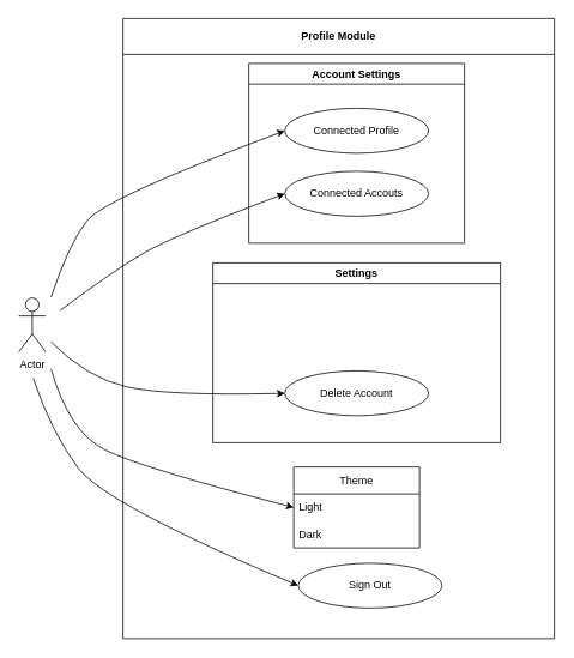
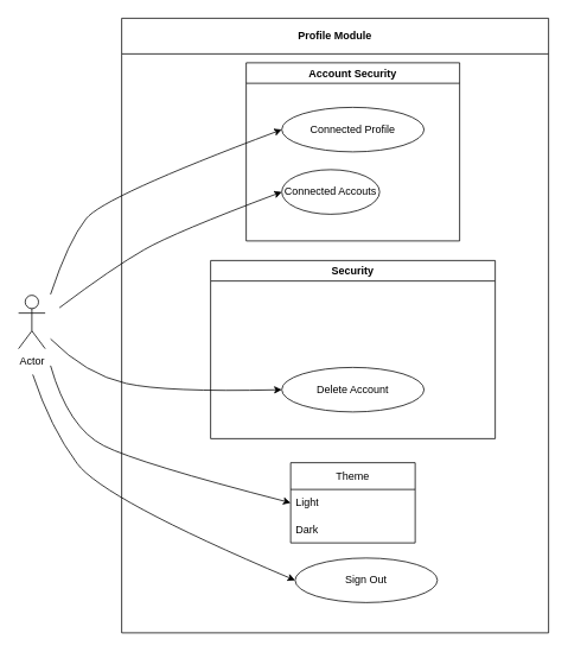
  <mxCell id="0" />
  <mxCell id="1" parent="0" />
  <mxCell id="2" value="Profile Module" style="swimlane;whiteSpace=wrap;html=1;startSize=40;" vertex="1" parent="1"><mxGeometry x="136" y="20" width="480" height="690" as="geometry" /></mxCell>
- <mxCell id="3" value="Account Settings" style="swimlane;whiteSpace=wrap;html=1;" vertex="1" parent="2"><mxGeometry x="140" y="50" width="240" height="200" as="geometry" /></mxCell>
+ <mxCell id="3" value="Account Security" style="swimlane;whiteSpace=wrap;html=1;" vertex="1" parent="2"><mxGeometry x="140" y="50" width="240" height="200" as="geometry" /></mxCell>
  <mxCell id="4" value="Connected Profile" style="ellipse;whiteSpace=wrap;html=1;" vertex="1" parent="3"><mxGeometry x="40" y="50" width="160" height="50" as="geometry" /></mxCell>
- <mxCell id="5" value="Connected Accouts" style="ellipse;whiteSpace=wrap;html=1;" vertex="1" parent="3"><mxGeometry x="40" y="120" width="160" height="50" as="geometry" /></mxCell>
- <mxCell id="6" value="Settings" style="swimlane;whiteSpace=wrap;html=1;" vertex="1" parent="2"><mxGeometry x="100" y="272" width="320" height="200" as="geometry" /></mxCell>
+ <mxCell id="5" value="Connected Accouts" style="ellipse;whiteSpace=wrap;html=1;" vertex="1" parent="3"><mxGeometry x="40" y="120" width="110" height="50" as="geometry" /></mxCell>
+ <mxCell id="6" value="Security" style="swimlane;whiteSpace=wrap;html=1;" vertex="1" parent="2"><mxGeometry x="100" y="272" width="320" height="200" as="geometry" /></mxCell>
  <mxCell id="7" value="Delete Account" style="ellipse;whiteSpace=wrap;html=1;" vertex="1" parent="6"><mxGeometry x="80" y="120" width="160" height="50" as="geometry" /></mxCell>
  <mxCell id="8" value="Sign Out" style="ellipse;whiteSpace=wrap;html=1;" vertex="1" parent="2"><mxGeometry x="195" y="606" width="160" height="50" as="geometry" /></mxCell>
  <mxCell id="9" value="Theme" style="swimlane;fontStyle=0;childLayout=stackLayout;horizontal=1;startSize=30;horizontalStack=0;resizeParent=1;resizeParentMax=0;resizeLast=0;collapsible=1;marginBottom=0;whiteSpace=wrap;html=1;" vertex="1" parent="2"><mxGeometry x="190" y="499" width="140" height="90" as="geometry" /></mxCell>
  <mxCell id="10" value="Light" style="text;strokeColor=none;fillColor=none;align=left;verticalAlign=middle;spacingLeft=4;spacingRight=4;overflow=hidden;points=[[0,0.5],[1,0.5]];portConstraint=eastwest;rotatable=0;whiteSpace=wrap;html=1;" vertex="1" parent="9"><mxGeometry y="30" width="140" height="30" as="geometry" /></mxCell>
  <mxCell id="11" value="Dark" style="text;strokeColor=none;fillColor=none;align=left;verticalAlign=middle;spacingLeft=4;spacingRight=4;overflow=hidden;points=[[0,0.5],[1,0.5]];portConstraint=eastwest;rotatable=0;whiteSpace=wrap;html=1;" vertex="1" parent="9"><mxGeometry y="60" width="140" height="30" as="geometry" /></mxCell>
  <mxCell id="12" value="" style="curved=1;endArrow=classic;html=1;rounded=0;entryX=0;entryY=0.5;entryDx=0;entryDy=0;" edge="1" parent="2" target="5"><mxGeometry width="50" height="50" relative="1" as="geometry"><mxPoint x="-70" y="325" as="sourcePoint" /><mxPoint x="160" y="200" as="targetPoint" /><Array as="points"><mxPoint x="-10" y="280" /><mxPoint x="60" y="240" /></Array></mxGeometry></mxCell>
  <mxCell id="13" value="" style="curved=1;endArrow=classic;html=1;rounded=0;entryX=0;entryY=0.5;entryDx=0;entryDy=0;" edge="1" parent="2" target="7"><mxGeometry width="50" height="50" relative="1" as="geometry"><mxPoint x="-80" y="360" as="sourcePoint" /><mxPoint x="170" y="420" as="targetPoint" /><Array as="points"><mxPoint x="-40" y="400" /><mxPoint x="50" y="420" /></Array></mxGeometry></mxCell>
  <mxCell id="14" value="" style="curved=1;endArrow=classic;html=1;rounded=0;entryX=0;entryY=0.5;entryDx=0;entryDy=0;" edge="1" parent="2" target="10"><mxGeometry width="50" height="50" relative="1" as="geometry"><mxPoint x="-80" y="390" as="sourcePoint" /><mxPoint x="160" y="457" as="targetPoint" /><Array as="points"><mxPoint x="-60" y="460" /><mxPoint x="20" y="500" /></Array></mxGeometry></mxCell>
  <mxCell id="15" value="" style="curved=1;endArrow=classic;html=1;rounded=0;entryX=0;entryY=0.5;entryDx=0;entryDy=0;" edge="1" parent="2" target="8"><mxGeometry width="50" height="50" relative="1" as="geometry"><mxPoint x="-100" y="400" as="sourcePoint" /><mxPoint x="170" y="544" as="targetPoint" /><Array as="points"><mxPoint x="-80" y="460" /><mxPoint x="-20" y="540" /></Array></mxGeometry></mxCell>
  <mxCell id="16" value="Actor" style="shape=umlActor;verticalLabelPosition=bottom;verticalAlign=top;html=1;outlineConnect=0;" vertex="1" parent="1"><mxGeometry x="20" y="331" width="30" height="60" as="geometry" /></mxCell>
  <mxCell id="17" value="" style="curved=1;endArrow=classic;html=1;rounded=0;entryX=0;entryY=0.5;entryDx=0;entryDy=0;" edge="1" parent="1" target="4"><mxGeometry width="50" height="50" relative="1" as="geometry"><mxPoint x="56" y="330" as="sourcePoint" /><mxPoint x="100" y="160" as="targetPoint" /><Array as="points"><mxPoint x="76" y="270" /><mxPoint x="116" y="220" /></Array></mxGeometry></mxCell>
